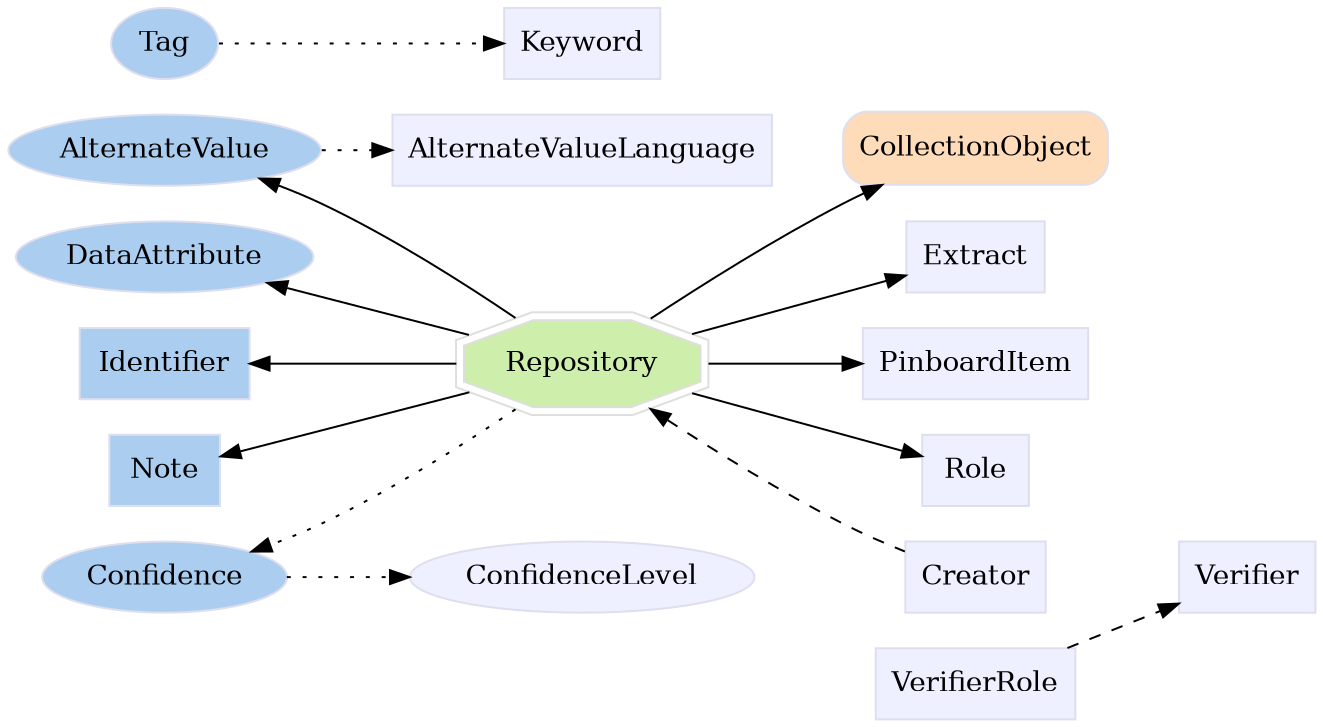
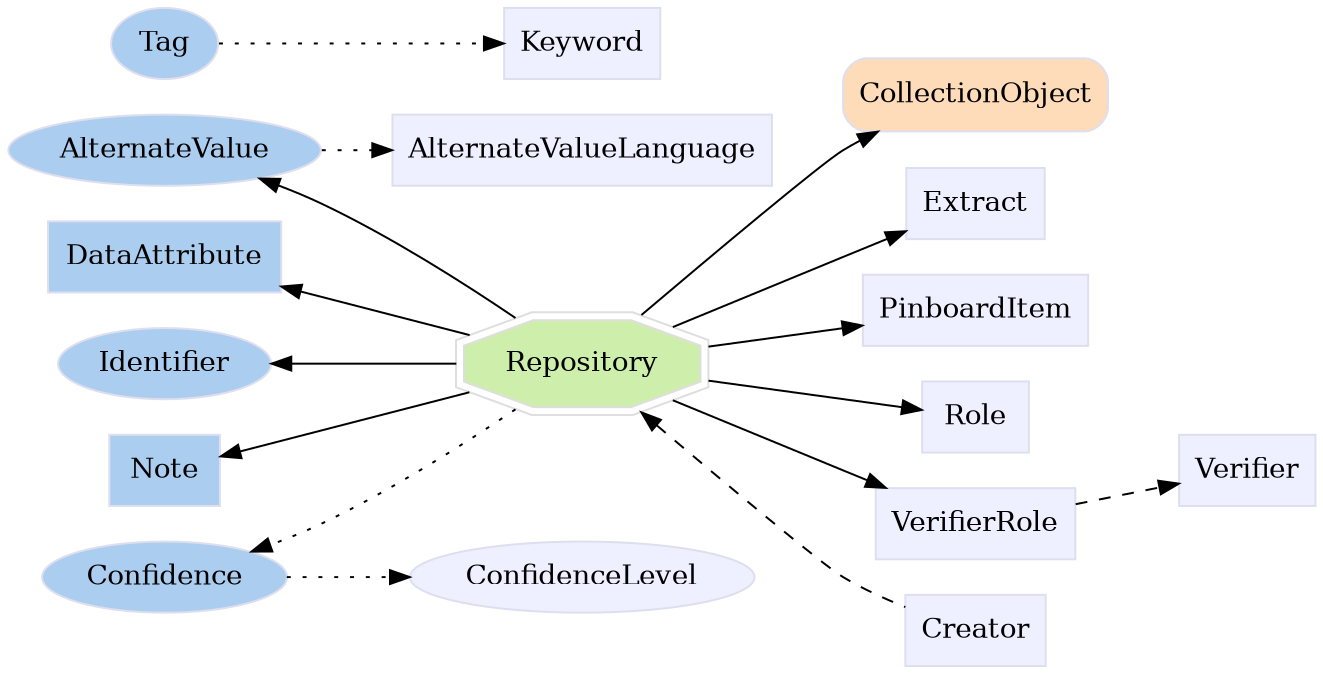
  digraph {
    rankdir=LR
    node [color="#dddeee" fillcolor="#eeefff" group=supporting shape=box style=filled]
    n1 [fillcolor="#abcdef" group=annotator height=0.5 label=AlternateValue shape=oval width=1.7693]
    n2 [fillcolor="#abcdef" group=annotator height=0.5 label=Confidence shape=oval width=1.4082]
-   n3 [fillcolor="#abcdef" group=annotator height=0.5 label=DataAttribute shape=oval width=1.6429]
-   n4 [fillcolor="#abcdef" group=annotator height=0.5 label=Identifier width=1.1916]
+   n3 [fillcolor="#abcdef" group=annotator height=0.5 label=DataAttribute width=1.6429]
+   n4 [fillcolor="#abcdef" group=annotator height=0.5 label=Identifier shape=oval width=1.1916]
    n5 [fillcolor="#abcdef" group=annotator height=0.5 label=Tag shape=oval width=0.75]
    n6 [fillcolor="#abcdef" group=annotator height=0.5 label=Note width=0.77632]
    n7 [fillcolor="#fedcba" group=core height=0.51389 label=CollectionObject shape=Mrecord width=1.5139]
    n8 [color="#dedede" fillcolor="#cdefab" group=target height=0.61111 label=Repository shape=doubleoctagon width=1.5963]
    n9 [height=0.5 label=AlternateValueLanguage width=2.0972]
    n10 [height=0.5 label=ConfidenceLevel shape=ellipse width=1.5139]
    n11 [height=0.5 label=Extract width=0.77778]
    n12 [height=0.5 label=Keyword width=0.93056]
    n13 [height=0.5 label=PinboardItem width=1.2639]
    n14 [height=0.5 label=Role width=0.75]
    n15 [height=0.5 label=VerifierRole width=1.1528]
    n16 [height=0.5 label=Verifier width=0.79167]
    n17 [height=0.5 label=Creator width=0.79167]
    subgraph sub_1 {
      rank=min
      n1
      n2
      n3
      n4
      n5
      n6
    }
    subgraph sub_2 {
      n7
    }
    subgraph sub_3 {
      n8
      n9
      n10
      n11
      n12
      n13
      n14
      n15
      n16
      n17
    }
    n1 -> n9 [style=dotted]
    n2 -> n10 [style=dotted]
    n5 -> n12 [style=dotted]
    n8 -> n1
    n8 -> n2 [style=dotted]
    n8 -> n3
    n8 -> n4
    n8 -> n6
    n8 -> n7
    n8 -> n11
    n8 -> n13
    n8 -> n14
+   n8 -> n15
    n8 -> n17 [dir=back style=dashed]
    n14 -> n16 [style=invis]
    n15 -> n16 [style=dashed]
  }
